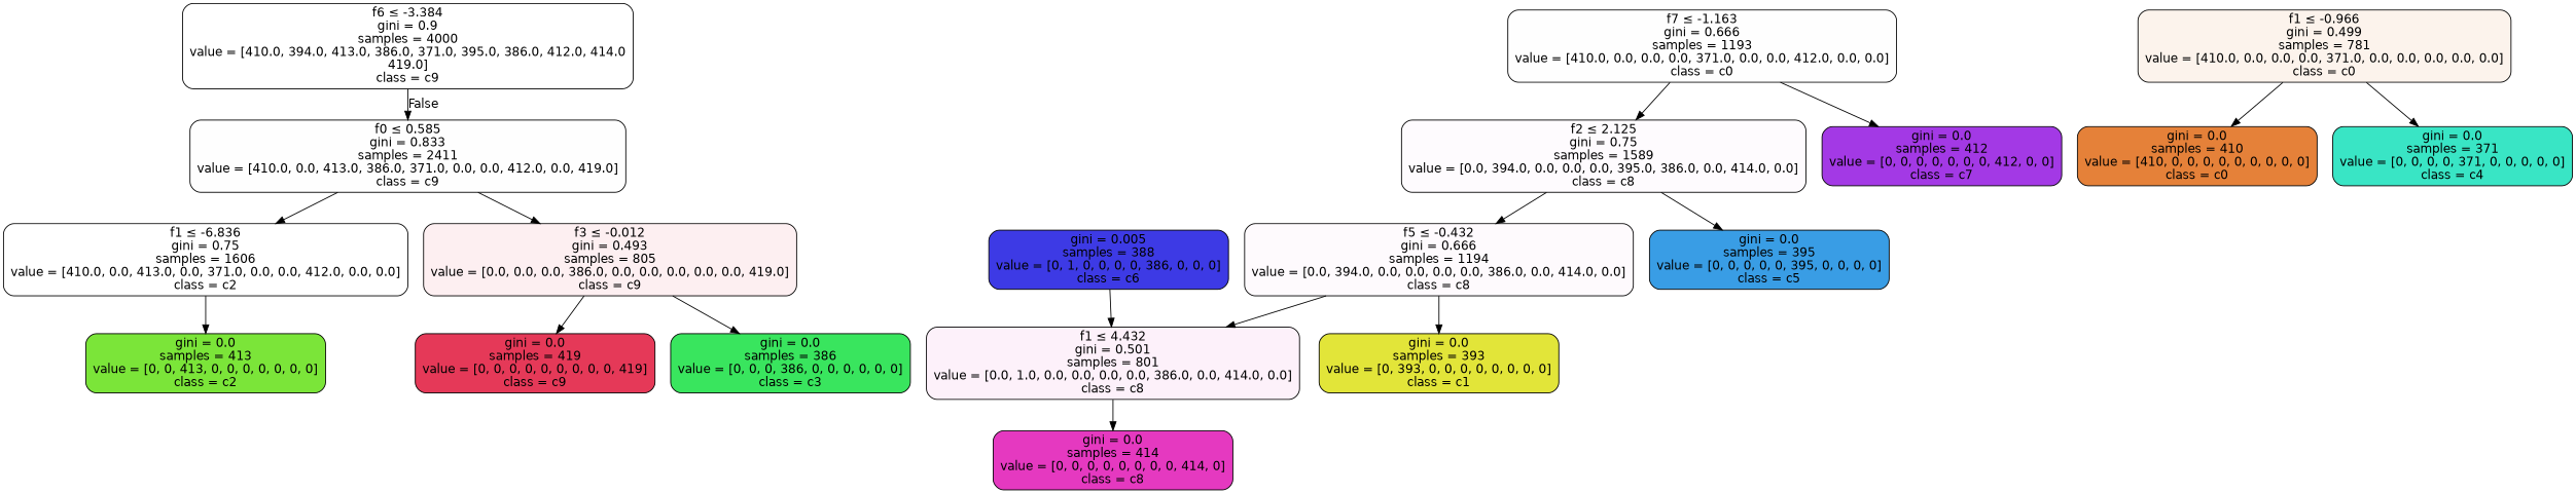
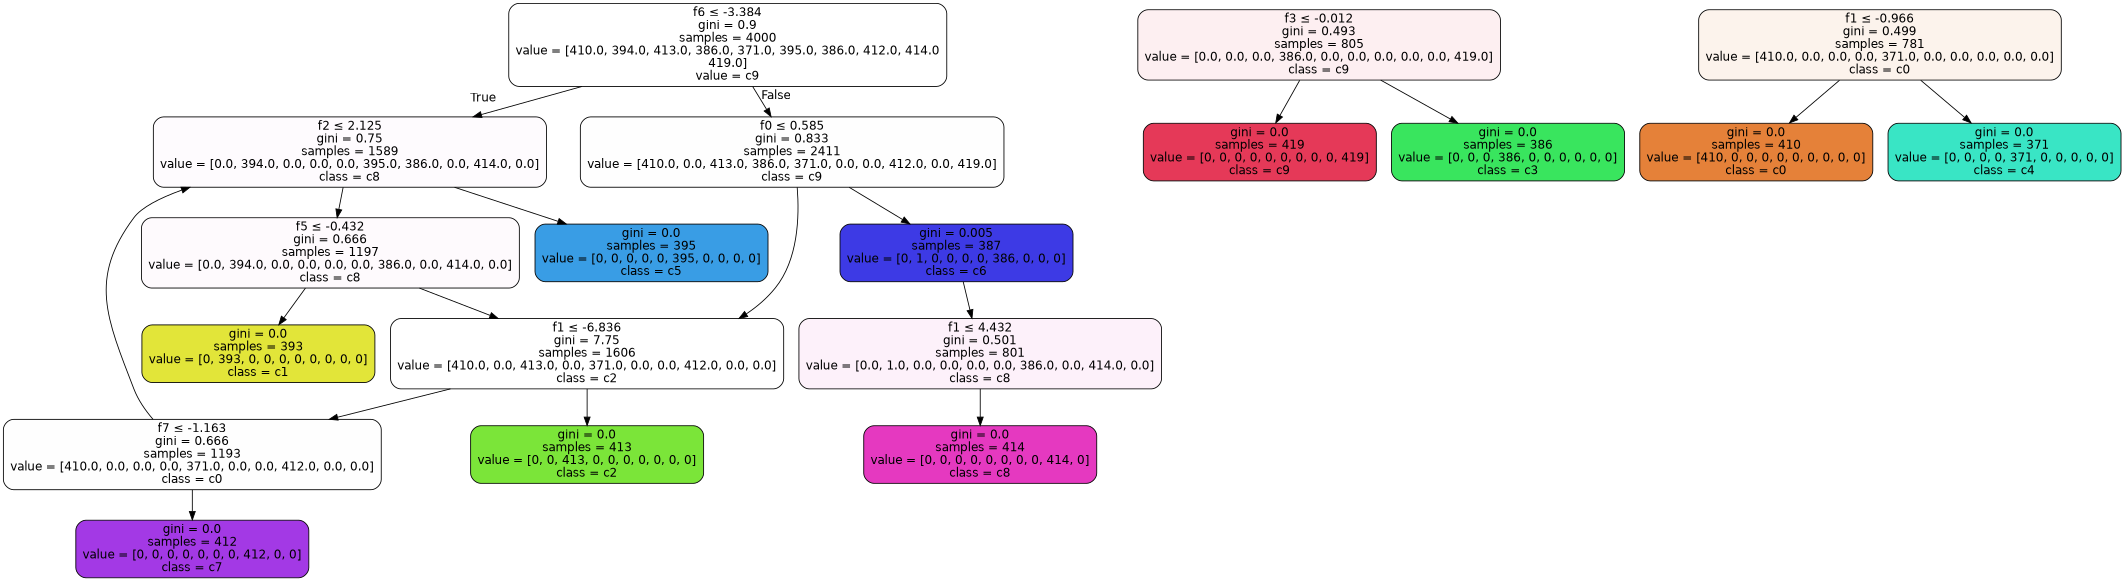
  digraph {
    node [color=black fontname=helvetica shape=box style="filled, rounded"]
    edge [fontname=helvetica]
-   n1 [fillcolor="#e5395800" label=<f6 &le; -3.384<br/>gini = 0.9<br/>samples = 4000<br/>value = [410.0, 394.0, 413.0, 386.0, 371.0, 395.0, 386.0, 412.0, 414.0<br/>419.0]<br/>class = c9>]
+   n1 [fillcolor="#e5395800" label=<f6 &le; -3.384<br/>gini = 0.9<br/>samples = 4000<br/>value = [410.0, 394.0, 413.0, 386.0, 371.0, 395.0, 386.0, 412.0, 414.0<br/>419.0]<br/>value = c9>]
    n2 [fillcolor="#e539c004" label=<f2 &le; 2.125<br/>gini = 0.75<br/>samples = 1589<br/>value = [0.0, 394.0, 0.0, 0.0, 0.0, 395.0, 386.0, 0.0, 414.0, 0.0]<br/>class = c8>]
    n3 [fillcolor="#e5395801" label=<f0 &le; 0.585<br/>gini = 0.833<br/>samples = 2411<br/>value = [410.0, 0.0, 413.0, 386.0, 371.0, 0.0, 0.0, 412.0, 0.0, 419.0]<br/>class = c9>]
-   n4 [fillcolor="#e539c006" label=<f5 &le; -0.432<br/>gini = 0.666<br/>samples = 1194<br/>value = [0.0, 394.0, 0.0, 0.0, 0.0, 0.0, 386.0, 0.0, 414.0, 0.0]<br/>class = c8>]
+   n4 [fillcolor="#e539c006" label=<f5 &le; -0.432<br/>gini = 0.666<br/>samples = 1197<br/>value = [0.0, 394.0, 0.0, 0.0, 0.0, 0.0, 386.0, 0.0, 414.0, 0.0]<br/>class = c8>]
    n5 [fillcolor="#399de5ff" label=<gini = 0.0<br/>samples = 395<br/>value = [0, 0, 0, 0, 0, 395, 0, 0, 0, 0]<br/>class = c5>]
-   n6 [fillcolor="#7be53900" label=<f1 &le; -6.836<br/>gini = 0.75<br/>samples = 1606<br/>value = [410.0, 0.0, 413.0, 0.0, 371.0, 0.0, 0.0, 412.0, 0.0, 0.0]<br/>class = c2>]
+   n6 [fillcolor="#7be53900" label=<f1 &le; -6.836<br/>gini = 7.75<br/>samples = 1606<br/>value = [410.0, 0.0, 413.0, 0.0, 371.0, 0.0, 0.0, 412.0, 0.0, 0.0]<br/>class = c2>]
    n7 [fillcolor="#e5395814" label=<f3 &le; -0.012<br/>gini = 0.493<br/>samples = 805<br/>value = [0.0, 0.0, 0.0, 386.0, 0.0, 0.0, 0.0, 0.0, 0.0, 419.0]<br/>class = c9>]
    n8 [fillcolor="#e539c011" label=<f1 &le; 4.432<br/>gini = 0.501<br/>samples = 801<br/>value = [0.0, 1.0, 0.0, 0.0, 0.0, 0.0, 386.0, 0.0, 414.0, 0.0]<br/>class = c8>]
    n9 [fillcolor="#e2e539ff" label=<gini = 0.0<br/>samples = 393<br/>value = [0, 393, 0, 0, 0, 0, 0, 0, 0, 0]<br/>class = c1>]
    n10 [fillcolor="#e539c0ff" label=<gini = 0.0<br/>samples = 414<br/>value = [0, 0, 0, 0, 0, 0, 0, 0, 414, 0]<br/>class = c8>]
-   n11 [fillcolor="#3c39e5fe" label=<gini = 0.005<br/>samples = 388<br/>value = [0, 1, 0, 0, 0, 0, 386, 0, 0, 0]<br/>class = c6>]
+   n11 [fillcolor="#3c39e5fe" label=<gini = 0.005<br/>samples = 387<br/>value = [0, 1, 0, 0, 0, 0, 386, 0, 0, 0]<br/>class = c6>]
    n12 [fillcolor="#7be539ff" label=<gini = 0.0<br/>samples = 413<br/>value = [0, 0, 413, 0, 0, 0, 0, 0, 0, 0]<br/>class = c2>]
    n13 [fillcolor="#a339e501" label=<f7 &le; -1.163<br/>gini = 0.666<br/>samples = 1193<br/>value = [410.0, 0.0, 0.0, 0.0, 371.0, 0.0, 0.0, 412.0, 0.0, 0.0]<br/>class = c0>]
    n14 [fillcolor="#e53958ff" label=<gini = 0.0<br/>samples = 419<br/>value = [0, 0, 0, 0, 0, 0, 0, 0, 0, 419]<br/>class = c9>]
    n15 [fillcolor="#39e55eff" label=<gini = 0.0<br/>samples = 386<br/>value = [0, 0, 0, 386, 0, 0, 0, 0, 0, 0]<br/>class = c3>]
    n16 [fillcolor="#a339e5ff" label=<gini = 0.0<br/>samples = 412<br/>value = [0, 0, 0, 0, 0, 0, 0, 412, 0, 0]<br/>class = c7>]
    n17 [fillcolor="#e5813918" label=<f1 &le; -0.966<br/>gini = 0.499<br/>samples = 781<br/>value = [410.0, 0.0, 0.0, 0.0, 371.0, 0.0, 0.0, 0.0, 0.0, 0.0]<br/>class = c0>]
    n18 [fillcolor="#e58139ff" label=<gini = 0.0<br/>samples = 410<br/>value = [410, 0, 0, 0, 0, 0, 0, 0, 0, 0]<br/>class = c0>]
    n19 [fillcolor="#39e5c5ff" label=<gini = 0.0<br/>samples = 371<br/>value = [0, 0, 0, 0, 371, 0, 0, 0, 0, 0]<br/>class = c4>]
+   n1 -> n2 [headlabel=True labelangle=45 labeldistance=2.5]
    n1 -> n3 [headlabel=False labelangle=-45 labeldistance=2.5]
    n2 -> n4
    n2 -> n5
    n3 -> n6
-   n3 -> n7
-   n4 -> n8
+   n3 -> n11
+   n4 -> n6
    n4 -> n9
    n6 -> n12
+   n6 -> n13
    n7 -> n14
    n7 -> n15
    n8 -> n10
    n11 -> n8
    n13 -> n2
    n13 -> n16
    n17 -> n18
    n17 -> n19
  }
